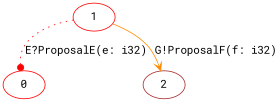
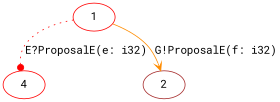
  digraph {
    fontname="Roboto Mono"
    node [color=red fontname="Roboto Mono"]
    edge [fontname="Roboto Mono"]
    1
-   0
+   0 [label=4]
    2 [color=brown]
    1 -> 0 [arrowhead=dot color=red label="E?ProposalE(e: i32)" style=dotted]
-   1 -> 2 [arrowhead=vee color=darkorange label="G!ProposalF(f: i32)" style=solid]
+   1 -> 2 [arrowhead=vee color=darkorange label="G!ProposalE(f: i32)" style=solid]
  }
